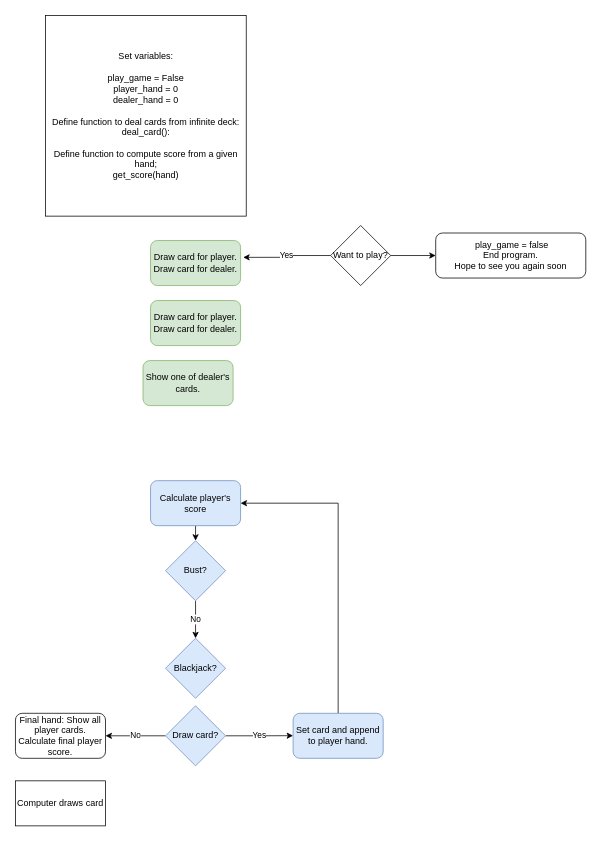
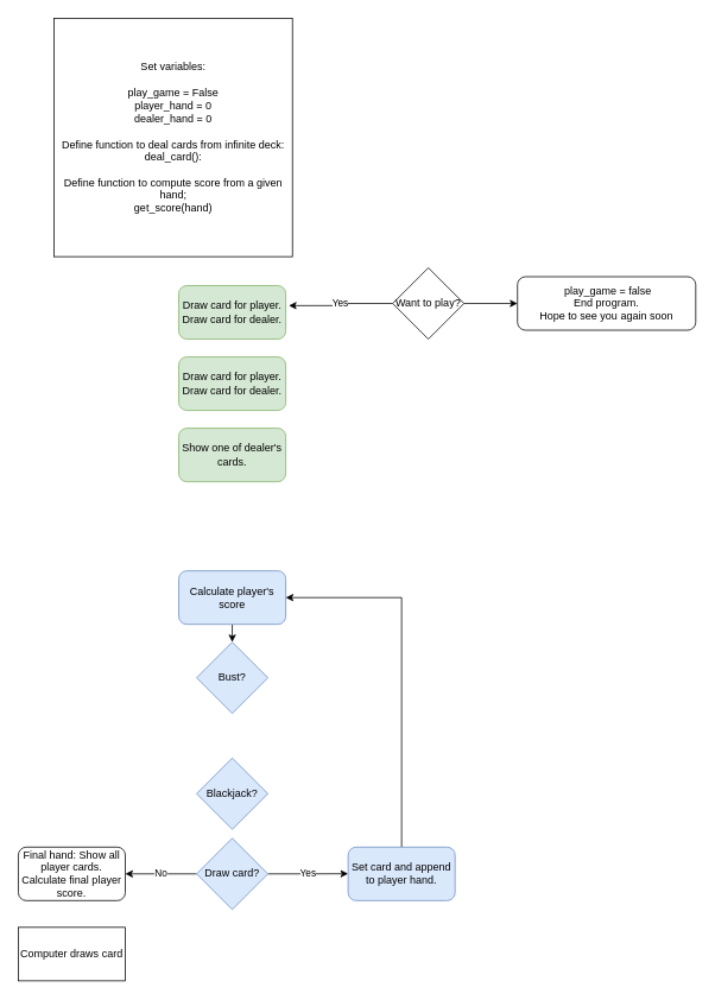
  <mxCell id="0" />
  <mxCell id="1" parent="0" />
  <mxCell id="2" value="&amp;nbsp;play_game = false &lt;br&gt;End program.&lt;br&gt;Hope to see you again soon" style="rounded=1;whiteSpace=wrap;html=1;fontSize=12;glass=0;strokeWidth=1;shadow=0;" parent="1" vertex="1"><mxGeometry x="580" y="310" width="200" height="60" as="geometry" /></mxCell>
  <mxCell id="3" value="Set variables:&lt;br&gt;&lt;br&gt;play_game = False&lt;br&gt;player_hand = 0&lt;br&gt;dealer_hand = 0&lt;br&gt;&lt;br&gt;Define function to deal cards from infinite deck:&lt;br&gt;deal_card():&lt;br&gt;&lt;br&gt;Define function to compute score from a given hand;&lt;br&gt;get_score(hand)" style="whiteSpace=wrap;html=1;aspect=fixed;" vertex="1" parent="1"><mxGeometry x="60" y="20" width="267.5" height="267.5" as="geometry" /></mxCell>
  <mxCell id="4" value="Draw card for player.&lt;br&gt;Draw card for dealer." style="rounded=1;whiteSpace=wrap;html=1;fillColor=#d5e8d4;strokeColor=#82b366;" vertex="1" parent="1"><mxGeometry x="200" y="320" width="120" height="60" as="geometry" /></mxCell>
  <mxCell id="5" value="Draw card for player.&lt;br&gt;Draw card for dealer." style="rounded=1;whiteSpace=wrap;html=1;fillColor=#d5e8d4;strokeColor=#82b366;" vertex="1" parent="1"><mxGeometry x="200" y="400" width="120" height="60" as="geometry" /></mxCell>
- <mxCell id="6" value="Show one of dealer's cards." style="rounded=1;whiteSpace=wrap;html=1;fillColor=#d5e8d4;strokeColor=#82b366;" vertex="1" parent="1"><mxGeometry x="190" y="480" width="120" height="60" as="geometry" /></mxCell>
+ <mxCell id="6" value="Show one of dealer's cards." style="rounded=1;whiteSpace=wrap;html=1;fillColor=#d5e8d4;strokeColor=#82b366;" vertex="1" parent="1"><mxGeometry x="200" y="480" width="120" height="60" as="geometry" /></mxCell>
  <mxCell id="7" value="Yes" style="edgeStyle=orthogonalEdgeStyle;rounded=0;orthogonalLoop=1;jettySize=auto;html=1;exitX=0;exitY=0.5;exitDx=0;exitDy=0;entryX=1.029;entryY=0.374;entryDx=0;entryDy=0;entryPerimeter=0;" edge="1" parent="1" source="9" target="4"><mxGeometry relative="1" as="geometry" /></mxCell>
  <mxCell id="8" style="edgeStyle=orthogonalEdgeStyle;rounded=0;orthogonalLoop=1;jettySize=auto;html=1;exitX=1;exitY=0.5;exitDx=0;exitDy=0;entryX=0;entryY=0.5;entryDx=0;entryDy=0;" edge="1" parent="1" source="9" target="2"><mxGeometry relative="1" as="geometry" /></mxCell>
  <mxCell id="9" value="Want to play?" style="rhombus;whiteSpace=wrap;html=1;" vertex="1" parent="1"><mxGeometry x="440" width="80" height="80" as="geometry" y="300" /></mxCell>
  <mxCell id="10" value="Yes" style="edgeStyle=orthogonalEdgeStyle;rounded=0;orthogonalLoop=1;jettySize=auto;html=1;exitX=1;exitY=0.5;exitDx=0;exitDy=0;" edge="1" parent="1" source="12"><mxGeometry relative="1" as="geometry"><mxPoint x="390" y="979.826" as="targetPoint" /></mxGeometry></mxCell>
  <mxCell id="11" value="No" style="edgeStyle=orthogonalEdgeStyle;rounded=0;orthogonalLoop=1;jettySize=auto;html=1;exitX=0;exitY=0.5;exitDx=0;exitDy=0;entryX=1;entryY=0.5;entryDx=0;entryDy=0;" edge="1" parent="1" source="12" target="16"><mxGeometry relative="1" as="geometry" /></mxCell>
  <mxCell id="12" value="Draw card?" style="rhombus;whiteSpace=wrap;html=1;fillColor=#dae8fc;strokeColor=#6c8ebf;" vertex="1" parent="1"><mxGeometry x="220" y="940" width="80" height="80" as="geometry" /></mxCell>
  <mxCell id="13" style="edgeStyle=orthogonalEdgeStyle;rounded=0;orthogonalLoop=1;jettySize=auto;html=1;exitX=0.5;exitY=0;exitDx=0;exitDy=0;entryX=1;entryY=0.5;entryDx=0;entryDy=0;" edge="1" parent="1" source="14" target="19"><mxGeometry relative="1" as="geometry" /></mxCell>
  <mxCell id="14" value="Set card and append to player hand." style="rounded=1;whiteSpace=wrap;html=1;fillColor=#dae8fc;strokeColor=#6c8ebf;" vertex="1" parent="1"><mxGeometry x="390" y="950" width="120" height="60" as="geometry" /></mxCell>
  <mxCell id="15" value="Blackjack?" style="rhombus;whiteSpace=wrap;html=1;fillColor=#dae8fc;strokeColor=#6c8ebf;" vertex="1" parent="1"><mxGeometry x="220" y="850" width="80" height="80" as="geometry" /></mxCell>
  <mxCell id="16" value="Final hand: Show all player cards. Calculate final player score." style="rounded=1;whiteSpace=wrap;html=1;" vertex="1" parent="1"><mxGeometry x="20" y="950" width="120" height="60" as="geometry" /></mxCell>
  <mxCell id="17" value="Computer draws card" style="whiteSpace=wrap;html=1;rounded=0;" vertex="1" parent="1"><mxGeometry x="20" y="1040" width="120" height="60" as="geometry" /></mxCell>
  <mxCell id="18" style="edgeStyle=orthogonalEdgeStyle;rounded=0;orthogonalLoop=1;jettySize=auto;html=1;exitX=0.5;exitY=1;exitDx=0;exitDy=0;entryX=0.5;entryY=0;entryDx=0;entryDy=0;" edge="1" parent="1" source="19" target="21"><mxGeometry relative="1" as="geometry" /></mxCell>
  <mxCell id="19" value="Calculate player's score" style="rounded=1;whiteSpace=wrap;html=1;fillColor=#dae8fc;strokeColor=#6c8ebf;" vertex="1" parent="1"><mxGeometry x="200" y="640" width="120" height="60" as="geometry" /></mxCell>
- <mxCell id="20" value="No" style="edgeStyle=orthogonalEdgeStyle;rounded=0;orthogonalLoop=1;jettySize=auto;html=1;exitX=0.5;exitY=1;exitDx=0;exitDy=0;entryX=0.5;entryY=0;entryDx=0;entryDy=0;" edge="1" parent="1" source="21" target="15"><mxGeometry relative="1" as="geometry" /></mxCell>
  <mxCell id="21" value="Bust?" style="rhombus;whiteSpace=wrap;html=1;fillColor=#dae8fc;strokeColor=#6c8ebf;" vertex="1" parent="1"><mxGeometry x="220" y="720" width="80" height="80" as="geometry" /></mxCell>
